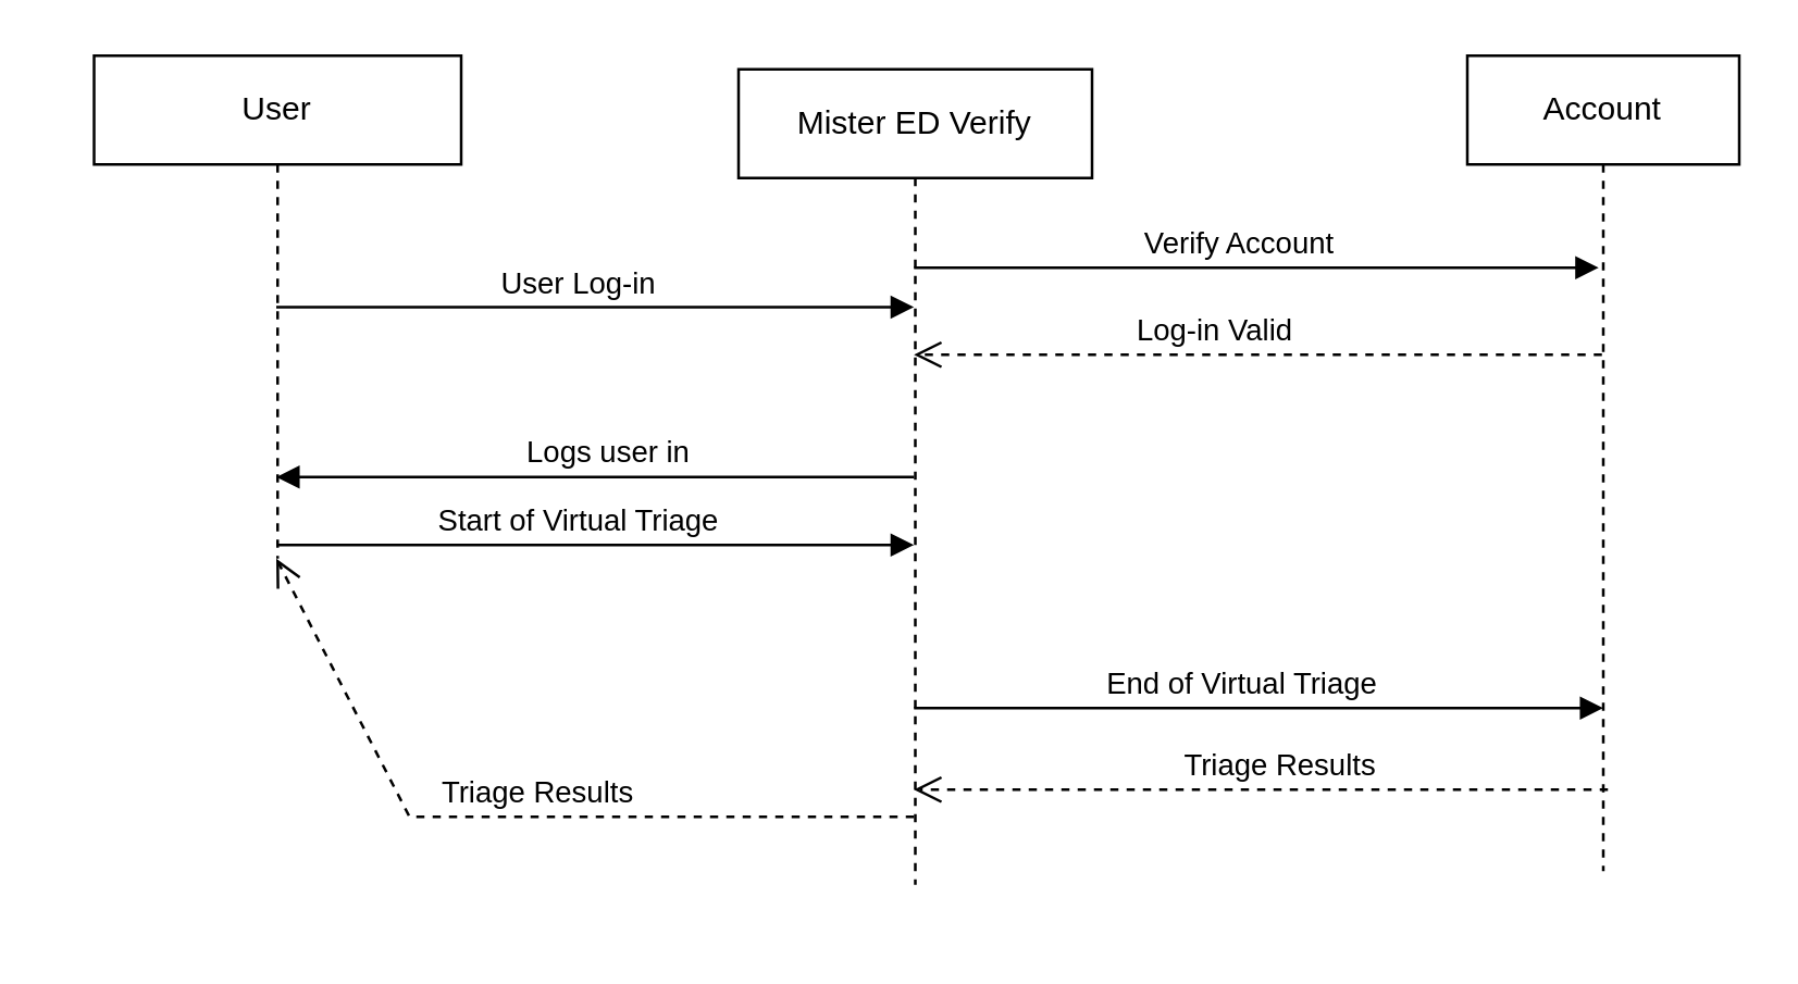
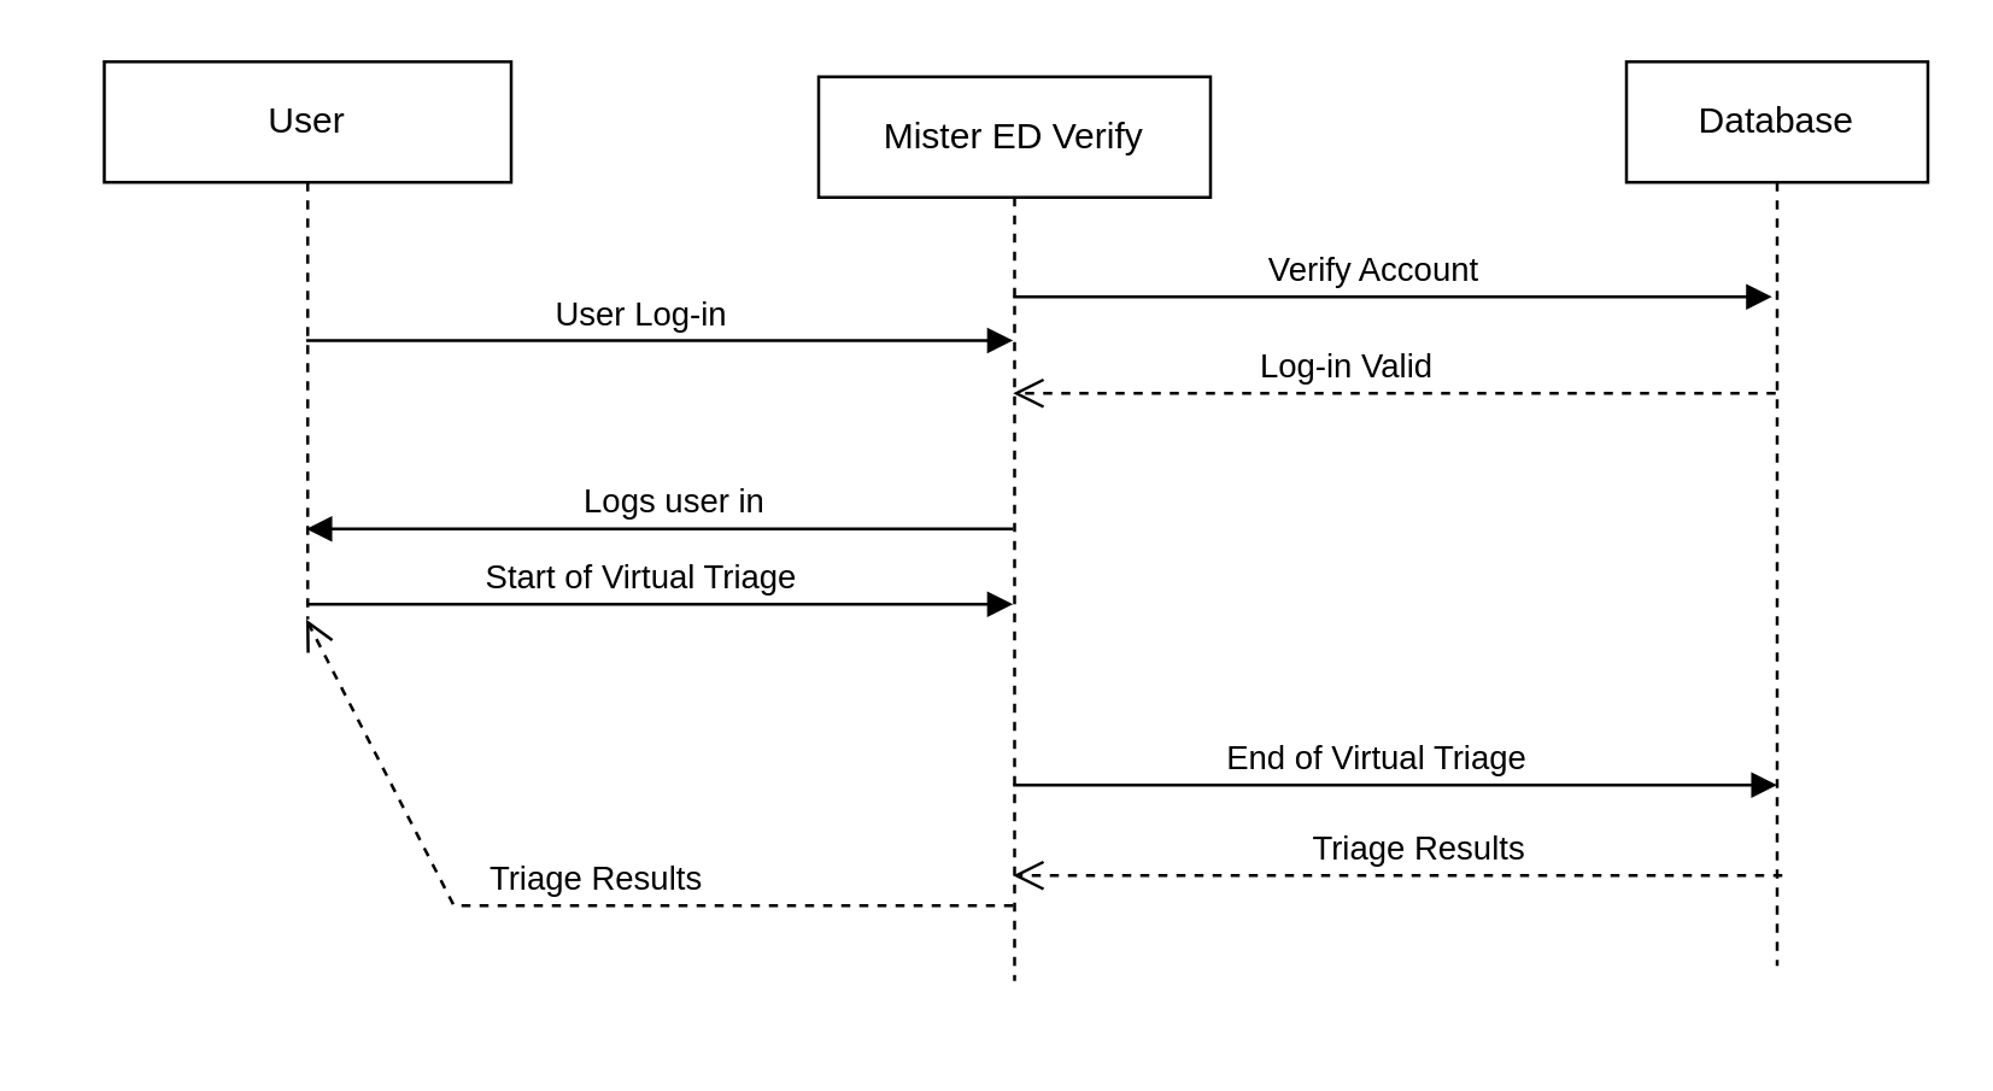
  <mxCell id="0" />
  <mxCell id="1" parent="0" />
  <mxCell id="2" value="User Log-in" style="html=1;verticalAlign=bottom;endArrow=block;edgeStyle=elbowEdgeStyle;elbow=vertical;curved=0;rounded=0;" parent="1" source="8" target="7" edge="1"><mxGeometry x="-0.053" relative="1" as="geometry"><mxPoint x="109" y="90" as="sourcePoint" /><Array as="points"><mxPoint x="164" y="90" /></Array><mxPoint x="279" y="90" as="targetPoint" /><mxPoint as="offset" /></mxGeometry></mxCell>
  <mxCell id="3" value="Log-in Valid" style="html=1;verticalAlign=bottom;endArrow=open;dashed=1;endSize=8;edgeStyle=elbowEdgeStyle;elbow=vertical;curved=0;rounded=0;" parent="1" source="9" target="7" edge="1"><mxGeometry x="0.129" relative="1" as="geometry"><mxPoint x="379" y="130" as="targetPoint" /><Array as="points"><mxPoint x="534" y="130" /></Array><mxPoint as="offset" /><mxPoint x="569" y="130" as="sourcePoint" /></mxGeometry></mxCell>
  <mxCell id="4" value="Logs user in" style="html=1;verticalAlign=bottom;endArrow=block;edgeStyle=elbowEdgeStyle;elbow=vertical;curved=0;rounded=0;" parent="1" source="7" target="8" edge="1"><mxGeometry x="-0.04" relative="1" as="geometry"><mxPoint x="349" y="145" as="sourcePoint" /><Array as="points"><mxPoint x="284" y="145" /></Array><mxPoint x="169" y="145" as="targetPoint" /><mxPoint as="offset" /></mxGeometry></mxCell>
  <mxCell id="5" value="Triage Results" style="html=1;verticalAlign=bottom;endArrow=open;dashed=1;endSize=8;edgeStyle=elbowEdgeStyle;elbow=vertical;curved=0;rounded=0;exitX=0.517;exitY=0.9;exitDx=0;exitDy=0;exitPerimeter=0;" parent="1" source="9" target="7" edge="1"><mxGeometry x="-0.048" relative="1" as="geometry"><mxPoint x="369" y="290" as="targetPoint" /><Array as="points"><mxPoint x="369" y="290" /><mxPoint x="239" y="330" /></Array><mxPoint as="offset" /><mxPoint x="568.5" y="290" as="sourcePoint" /></mxGeometry></mxCell>
  <mxCell id="6" value="Start of Virtual Triage" style="html=1;verticalAlign=bottom;endArrow=block;edgeStyle=elbowEdgeStyle;elbow=vertical;curved=0;rounded=0;" parent="1" edge="1" target="7" source="8"><mxGeometry x="-0.053" relative="1" as="geometry"><mxPoint x="109" y="200" as="sourcePoint" /><Array as="points"><mxPoint x="174" y="200" /></Array><mxPoint x="279" y="200" as="targetPoint" /><mxPoint as="offset" /></mxGeometry></mxCell>
  <mxCell id="7" value="Mister ED Verify" style="shape=umlLifeline;perimeter=lifelinePerimeter;whiteSpace=wrap;html=1;container=0;dropTarget=0;collapsible=0;recursiveResize=0;outlineConnect=0;portConstraint=eastwest;newEdgeStyle={&quot;edgeStyle&quot;:&quot;elbowEdgeStyle&quot;,&quot;elbow&quot;:&quot;vertical&quot;,&quot;curved&quot;:0,&quot;rounded&quot;:0};" vertex="1" parent="1"><mxGeometry x="271" y="25" width="130" height="300" as="geometry" /></mxCell>
  <mxCell id="8" value="User" style="shape=umlLifeline;perimeter=lifelinePerimeter;whiteSpace=wrap;html=1;container=0;dropTarget=0;collapsible=0;recursiveResize=0;outlineConnect=0;portConstraint=eastwest;newEdgeStyle={&quot;edgeStyle&quot;:&quot;elbowEdgeStyle&quot;,&quot;elbow&quot;:&quot;vertical&quot;,&quot;curved&quot;:0,&quot;rounded&quot;:0};" vertex="1" parent="1"><mxGeometry x="34" y="20" width="135" height="185" as="geometry" /></mxCell>
- <mxCell id="9" value="Account" style="shape=umlLifeline;perimeter=lifelinePerimeter;whiteSpace=wrap;html=1;container=0;dropTarget=0;collapsible=0;recursiveResize=0;outlineConnect=0;portConstraint=eastwest;newEdgeStyle={&quot;edgeStyle&quot;:&quot;elbowEdgeStyle&quot;,&quot;elbow&quot;:&quot;vertical&quot;,&quot;curved&quot;:0,&quot;rounded&quot;:0};" vertex="1" parent="1"><mxGeometry x="539" y="20" width="100" height="300" as="geometry" /></mxCell>
+ <mxCell id="9" value="Database" style="shape=umlLifeline;perimeter=lifelinePerimeter;whiteSpace=wrap;html=1;container=0;dropTarget=0;collapsible=0;recursiveResize=0;outlineConnect=0;portConstraint=eastwest;newEdgeStyle={&quot;edgeStyle&quot;:&quot;elbowEdgeStyle&quot;,&quot;elbow&quot;:&quot;vertical&quot;,&quot;curved&quot;:0,&quot;rounded&quot;:0};" vertex="1" parent="1"><mxGeometry x="539" y="20" width="100" height="300" as="geometry" /></mxCell>
  <mxCell id="10" value="Verify Account" style="html=1;verticalAlign=bottom;endArrow=block;edgeStyle=elbowEdgeStyle;elbow=vertical;curved=0;rounded=0;entryX=0.483;entryY=0.26;entryDx=0;entryDy=0;entryPerimeter=0;" edge="1" parent="1" source="7" target="9"><mxGeometry x="-0.053" relative="1" as="geometry"><mxPoint x="379" y="100" as="sourcePoint" /><Array as="points"><mxPoint x="539" y="98" /></Array><mxPoint x="539" y="100" as="targetPoint" /><mxPoint as="offset" /></mxGeometry></mxCell>
  <mxCell id="11" value="End of Virtual Triage" style="html=1;verticalAlign=bottom;endArrow=block;edgeStyle=elbowEdgeStyle;elbow=vertical;curved=0;rounded=0;" edge="1" parent="1" source="7"><mxGeometry x="-0.053" relative="1" as="geometry"><mxPoint x="369" y="260" as="sourcePoint" /><Array as="points"><mxPoint x="434" y="260" /></Array><mxPoint x="589" y="260" as="targetPoint" /><mxPoint as="offset" /></mxGeometry></mxCell>
  <mxCell id="12" value="Triage Results" style="html=1;verticalAlign=bottom;endArrow=open;dashed=1;endSize=8;edgeStyle=elbowEdgeStyle;elbow=vertical;curved=0;rounded=0;" edge="1" parent="1" source="7" target="8"><mxGeometry x="-0.048" relative="1" as="geometry"><mxPoint x="108.324" y="300" as="targetPoint" /><Array as="points"><mxPoint x="150" y="300" /><mxPoint x="20" y="340" /></Array><mxPoint as="offset" /><mxPoint x="349.5" y="300" as="sourcePoint" /></mxGeometry></mxCell>
